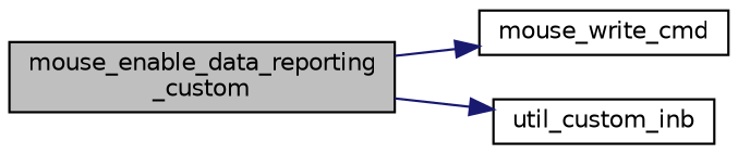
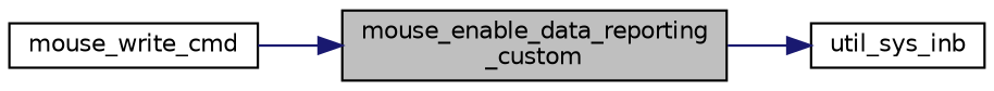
  digraph {
    rankdir=LR
    node [color=black fillcolor=white fontname=Helvetica fontsize=10 shape=record style=filled]
    edge [color=midnightblue fontname=Helvetica fontsize=10 labelfontname=Helvetica labelfontsize=10 style=solid]
    n1 [fillcolor=grey75 fontcolor=black height=0.2 label="mouse_enable_data_reporting\l_custom" width=0.4]
    n2 [height=0.2 label=mouse_write_cmd width=0.4]
-   n3 [height=0.2 label=util_custom_inb width=0.4]
-   n1 -> n2
+   n3 [height=0.2 label=util_sys_inb width=0.4]
+   n2 -> n1
    n1 -> n3
  }
